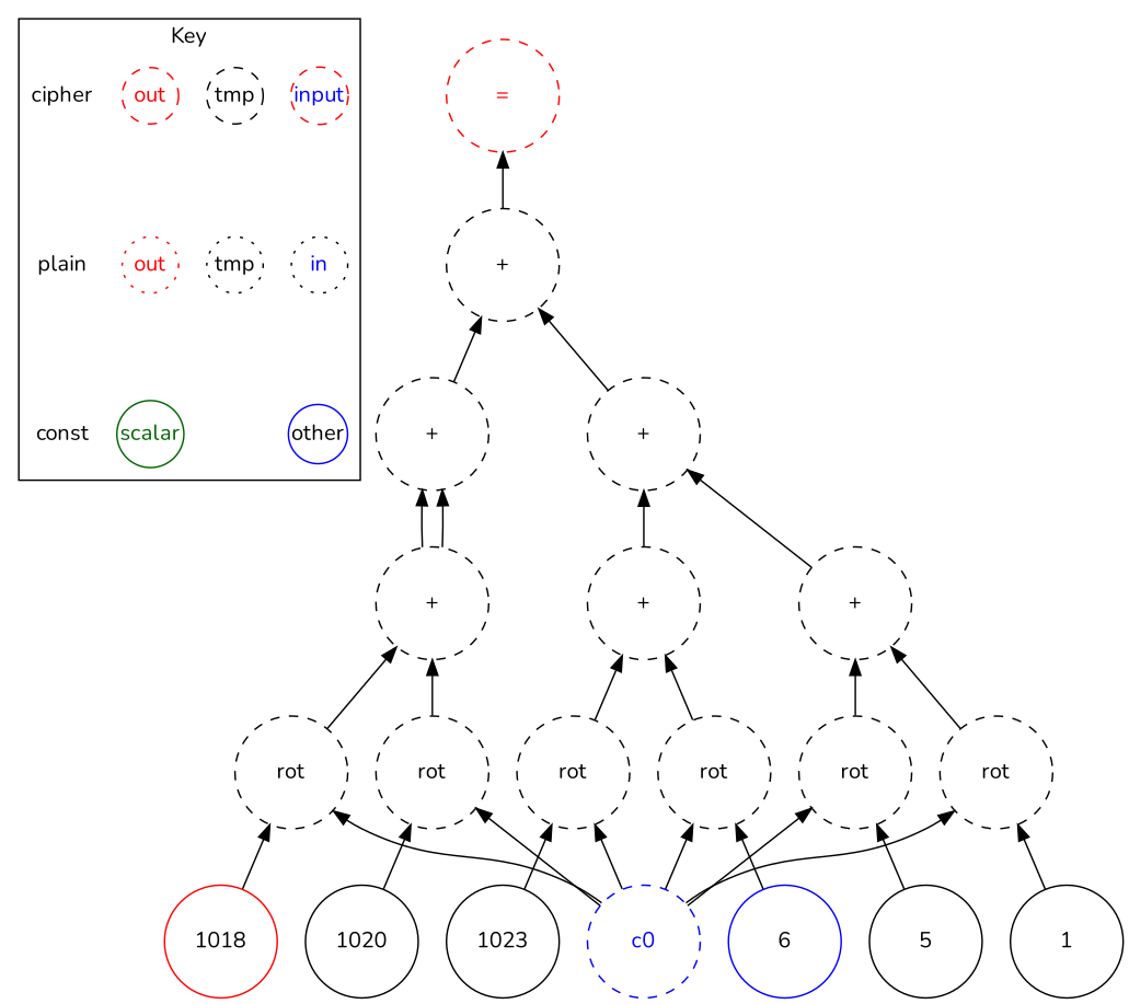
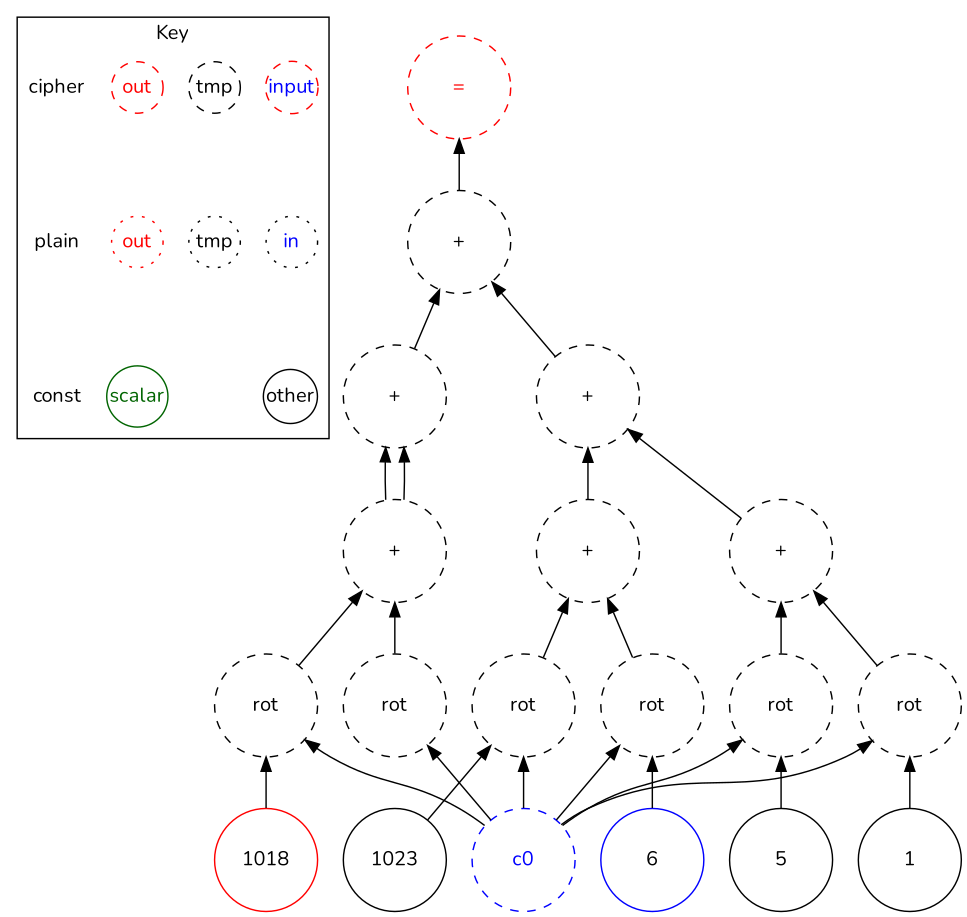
  digraph {
    fontname=Nunito
    node [fontname=Nunito margin=0 shape=circle style=dashed]
    edge [dir=back fontname=Nunito]
    n1 [color=red fontcolor=blue label=input width=0.5]
    n2 [fontcolor=blue icolor=blue label=in style=dotted width=0.5]
    n3 [color=black fontcolor=black label=tmp width=0.5]
    n4 [color=black fontcolor=black label=tmp style=dotted width=0.5]
    n5 [color=red fontcolor=red label=out width=0.5]
    n6 [color=red fontcolor=red label=out style=dotted width=0.5]
    cipher [shape=plain width=0.5 style=""]
    plain [shape=plain width=0.5 style=""]
-   other [color=blue fontcolor=black style=solid width=0.5]
+   other [color=black fontcolor=black style=solid width=0.5]
    scalar [color=darkgreen fontcolor=darkgreen style=solid width=0.5]
    const [shape=plain width=0.5 style=""]
    n12 [color=red label=1018 style=solid width=1]
    n13 [color=blue fontcolor=blue label=c0 width=1]
    n14 [label=rot width=1]
-   n15 [label=1020 style=solid width=1]
    n16 [label=rot width=1]
    n17 [label="+" width=1]
    n18 [label="+" width=1]
    n19 [label=1023 style=solid width=1]
    n20 [label=rot width=1]
    n21 [color=blue label=6 style=solid width=1]
    n22 [label=rot width=1]
    n23 [label="+" width=1]
    n24 [label=5 style=solid width=1]
    n25 [label=rot width=1]
    n26 [label=1 style=solid width=1]
    n27 [label=rot width=1]
    n28 [label="+" width=1]
    n29 [label="+" width=1]
    n30 [label="+" width=1]
    n31 [color=red fontcolor=red label="=" width=1]
    subgraph cluster_1 {
      label=Key
      n1
      n2
      n3
      n4
      n5
      n6
      cipher
      plain
      other
      scalar
      const
    }
    n1 -> n2 [dir=forward style=invis]
    n2 -> other [dir=forward style=invis]
    n3 -> n4 [dir=forward style=invis]
    n5 -> n6 [dir=forward style=invis]
    n6 -> scalar [dir=forward style=invis]
    cipher -> plain [dir=forward style=invis]
    plain -> const [dir=forward style=invis]
    n14 -> n12
    n14 -> n13
    n16 -> n13
-   n16 -> n15
    n17 -> n14
    n17 -> n16
    n18 -> n17
    n18 -> n17
    n20 -> n13
    n20 -> n19
    n22 -> n13
    n22 -> n21
    n23 -> n20
    n23 -> n22
    n25 -> n13
    n25 -> n24
    n27 -> n13
    n27 -> n26
    n28 -> n25
    n28 -> n27
    n29 -> n23
    n29 -> n28
    n30 -> n18
    n30 -> n29
    n31 -> n30
  }
